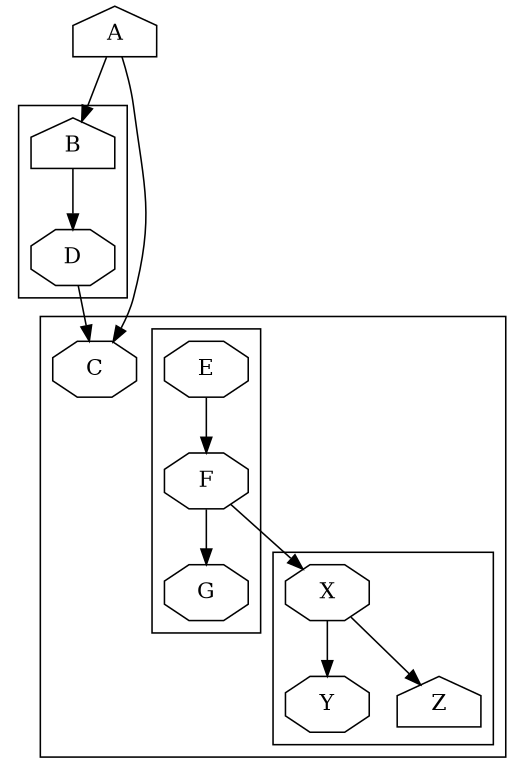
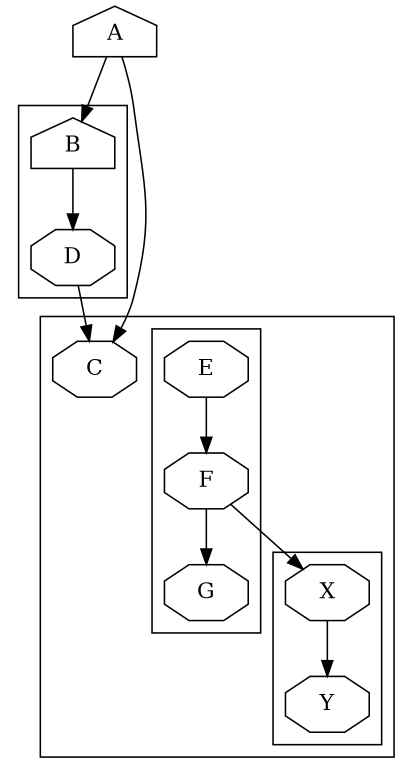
  digraph {
    compound=true
    node [shape=octagon]
    B [shape=house]
    D
    E
    F
    G
    X
    Y
-   Z [shape=house]
    C
    A [shape=house]
    subgraph cluster_1 {
      B
      D
    }
    subgraph cluster_2 {
      C
      subgraph cluster_3 {
        E
        F
        G
      }
      subgraph cluster_4 {
        X
        Y
-       Z
      }
    }
    B -> D
    D -> C
    E -> F
    F -> G
    F -> X
    X -> Y
-   X -> Z
    A -> B
    A -> C
  }
